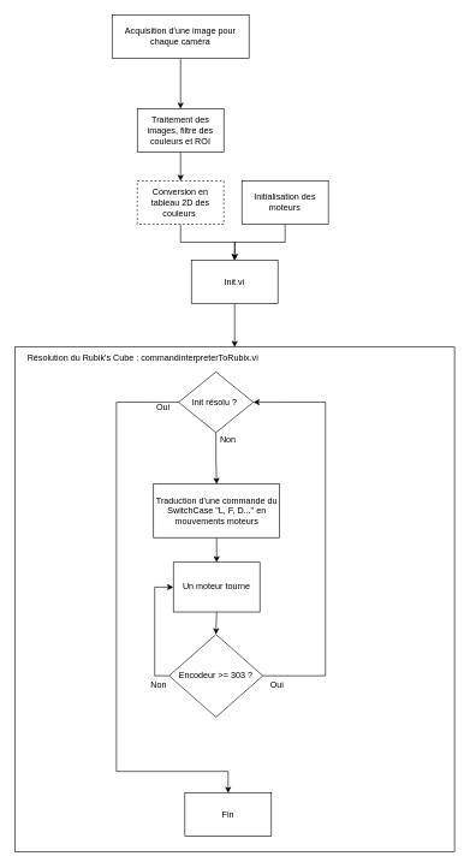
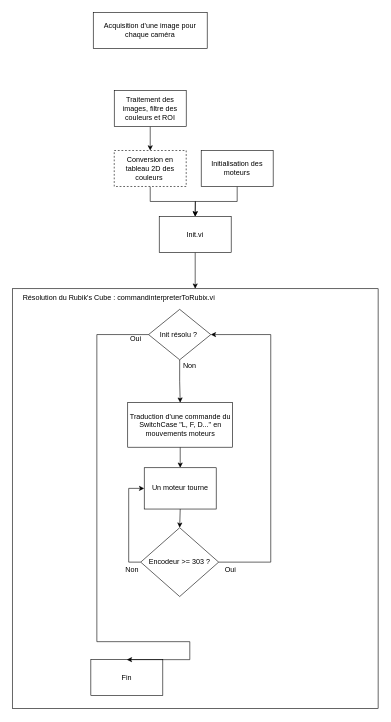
  <mxCell id="0" />
  <mxCell id="1" parent="0" />
  <mxCell id="2" value="" style="group" vertex="1" connectable="0" parent="1"><mxGeometry x="20" y="469" width="610" height="700" as="geometry" /></mxCell>
  <mxCell id="3" value="" style="whiteSpace=wrap;html=1;rounded=0;" vertex="1" parent="2"><mxGeometry y="11.475" width="610" height="700" as="geometry" /></mxCell>
  <mxCell id="4" value="Résolution du Rubik's Cube : commandinterpreterToRubix.vi" style="text;html=1;strokeColor=none;fillColor=none;align=center;verticalAlign=middle;whiteSpace=wrap;rounded=0;" vertex="1" parent="2"><mxGeometry y="11.476" width="356" height="29.287" as="geometry" /></mxCell>
  <mxCell id="5" style="edgeStyle=orthogonalEdgeStyle;rounded=0;orthogonalLoop=1;jettySize=auto;html=1;exitX=0.5;exitY=1;exitDx=0;exitDy=0;entryX=0.5;entryY=0;entryDx=0;entryDy=0;" edge="1" parent="2" source="6" target="10"><mxGeometry relative="1" as="geometry" /></mxCell>
  <mxCell id="6" value="Traduction d'une commande du SwitchCase &quot;L, F, D...&quot; en mouvements moteurs" style="rounded=0;whiteSpace=wrap;html=1;" vertex="1" parent="2"><mxGeometry x="192.5" y="201.515" width="175" height="74.242" as="geometry" /></mxCell>
  <mxCell id="7" style="edgeStyle=orthogonalEdgeStyle;rounded=0;orthogonalLoop=1;jettySize=auto;html=1;exitX=0;exitY=0.5;exitDx=0;exitDy=0;entryX=0;entryY=0.5;entryDx=0;entryDy=0;" edge="1" parent="2" source="8" target="10"><mxGeometry relative="1" as="geometry" /></mxCell>
  <mxCell id="8" value="Encodeur &amp;gt;= 303 ?" style="rhombus;whiteSpace=wrap;html=1;" vertex="1" parent="2"><mxGeometry x="214.13" y="410.003" width="130" height="114.754" as="geometry" /></mxCell>
  <mxCell id="9" style="edgeStyle=orthogonalEdgeStyle;rounded=0;orthogonalLoop=1;jettySize=auto;html=1;exitX=0.5;exitY=1;exitDx=0;exitDy=0;entryX=0.5;entryY=0;entryDx=0;entryDy=0;" edge="1" parent="2" source="10" target="8"><mxGeometry relative="1" as="geometry" /></mxCell>
  <mxCell id="10" value="Un moteur tourne" style="rounded=0;whiteSpace=wrap;html=1;" vertex="1" parent="2"><mxGeometry x="220" y="310.003" width="120" height="68.852" as="geometry" /></mxCell>
  <mxCell id="11" style="edgeStyle=orthogonalEdgeStyle;rounded=0;orthogonalLoop=1;jettySize=auto;html=1;entryX=1;entryY=0.5;entryDx=0;entryDy=0;exitX=1;exitY=0.5;exitDx=0;exitDy=0;" edge="1" parent="2" source="8" target="14"><mxGeometry relative="1" as="geometry"><Array as="points"><mxPoint x="431" y="467" /><mxPoint x="431" y="88" /></Array></mxGeometry></mxCell>
  <mxCell id="12" value="Oui" style="text;html=1;strokeColor=none;fillColor=none;align=center;verticalAlign=middle;whiteSpace=wrap;rounded=0;" vertex="1" parent="2"><mxGeometry x="344.13" y="469.999" width="40" height="22.951" as="geometry" /></mxCell>
  <mxCell id="13" style="edgeStyle=orthogonalEdgeStyle;rounded=0;orthogonalLoop=1;jettySize=auto;html=1;exitX=0.5;exitY=1;exitDx=0;exitDy=0;entryX=0.5;entryY=0;entryDx=0;entryDy=0;" edge="1" parent="2" source="14" target="6"><mxGeometry relative="1" as="geometry" /></mxCell>
  <mxCell id="14" value="Init résolu ?&amp;nbsp;" style="rhombus;whiteSpace=wrap;html=1;" vertex="1" parent="2"><mxGeometry x="227.25" y="45.9" width="103.75" height="84.1" as="geometry" /></mxCell>
  <mxCell id="15" value="Non" style="text;html=1;strokeColor=none;fillColor=none;align=center;verticalAlign=middle;whiteSpace=wrap;rounded=0;" vertex="1" parent="2"><mxGeometry x="276" y="129.996" width="40" height="22.951" as="geometry" /></mxCell>
  <mxCell id="16" value="Oui" style="text;html=1;strokeColor=none;fillColor=none;align=center;verticalAlign=middle;whiteSpace=wrap;rounded=0;" vertex="1" parent="2"><mxGeometry x="186.25" y="83.328" width="40" height="22.951" as="geometry" /></mxCell>
- <mxCell id="17" value="Fin" style="rounded=0;whiteSpace=wrap;html=1;" vertex="1" parent="2"><mxGeometry x="236" y="630" width="120" height="60" as="geometry" /></mxCell>
+ <mxCell id="17" value="Fin" style="rounded=0;whiteSpace=wrap;html=1;" vertex="1" parent="2"><mxGeometry x="131" y="630" width="120" height="60" as="geometry" /></mxCell>
  <mxCell id="18" style="edgeStyle=orthogonalEdgeStyle;rounded=0;orthogonalLoop=1;jettySize=auto;html=1;exitX=0;exitY=0.5;exitDx=0;exitDy=0;entryX=0.5;entryY=0;entryDx=0;entryDy=0;" edge="1" parent="2" source="14" target="17"><mxGeometry relative="1" as="geometry"><mxPoint x="206.25" y="300" as="sourcePoint" /><Array as="points"><mxPoint x="141" y="88" /><mxPoint x="141" y="600" /><mxPoint x="296" y="600" /></Array></mxGeometry></mxCell>
  <mxCell id="19" value="" style="group" vertex="1" connectable="0" parent="2"><mxGeometry x="180" y="469.998" width="40" height="22.951" as="geometry" /></mxCell>
  <mxCell id="20" value="Non" style="text;html=1;strokeColor=none;fillColor=none;align=center;verticalAlign=middle;whiteSpace=wrap;rounded=0;" vertex="1" parent="19"><mxGeometry width="40" height="22.951" as="geometry" /></mxCell>
- <mxCell id="21" value="" style="edgeStyle=orthogonalEdgeStyle;rounded=0;orthogonalLoop=1;jettySize=auto;html=1;" edge="1" parent="1" source="22" target="24"><mxGeometry relative="1" as="geometry" /></mxCell>
  <mxCell id="22" value="Acquisition d'une image pour chaque caméra" style="rounded=0;whiteSpace=wrap;html=1;" vertex="1" parent="1"><mxGeometry x="155" y="20" width="190" height="60" as="geometry" /></mxCell>
  <mxCell id="23" value="" style="edgeStyle=orthogonalEdgeStyle;rounded=0;orthogonalLoop=1;jettySize=auto;html=1;" edge="1" parent="1" source="24" target="26"><mxGeometry relative="1" as="geometry" /></mxCell>
  <mxCell id="24" value="Traitement des images, filtre des couleurs et ROI" style="whiteSpace=wrap;html=1;rounded=0;" vertex="1" parent="1"><mxGeometry x="190" y="150" width="120" height="60" as="geometry" /></mxCell>
  <mxCell id="25" style="edgeStyle=orthogonalEdgeStyle;rounded=0;orthogonalLoop=1;jettySize=auto;html=1;exitX=0.5;exitY=1;exitDx=0;exitDy=0;" edge="1" parent="1" source="26"><mxGeometry relative="1" as="geometry"><mxPoint x="325" y="360" as="targetPoint" /></mxGeometry></mxCell>
  <mxCell id="26" value="Conversion en tableau 2D des couleurs&amp;nbsp;" style="whiteSpace=wrap;html=1;rounded=0;dashed=1;" vertex="1" parent="1"><mxGeometry x="190" y="250" width="120" height="60" as="geometry" /></mxCell>
  <mxCell id="27" value="" style="edgeStyle=orthogonalEdgeStyle;rounded=0;orthogonalLoop=1;jettySize=auto;html=1;" edge="1" parent="1" source="28" target="3"><mxGeometry relative="1" as="geometry" /></mxCell>
  <mxCell id="28" value="Init.vi" style="whiteSpace=wrap;html=1;rounded=0;" vertex="1" parent="1"><mxGeometry x="265" y="360" width="120" height="60" as="geometry" /></mxCell>
  <mxCell id="29" style="edgeStyle=orthogonalEdgeStyle;rounded=0;orthogonalLoop=1;jettySize=auto;html=1;exitX=0.5;exitY=1;exitDx=0;exitDy=0;entryX=0.5;entryY=0;entryDx=0;entryDy=0;" edge="1" parent="1" source="30" target="28"><mxGeometry relative="1" as="geometry" /></mxCell>
  <mxCell id="30" value="Initialisation des moteurs" style="rounded=0;whiteSpace=wrap;html=1;" vertex="1" parent="1"><mxGeometry x="335" y="250" width="120" height="60" as="geometry" /></mxCell>
